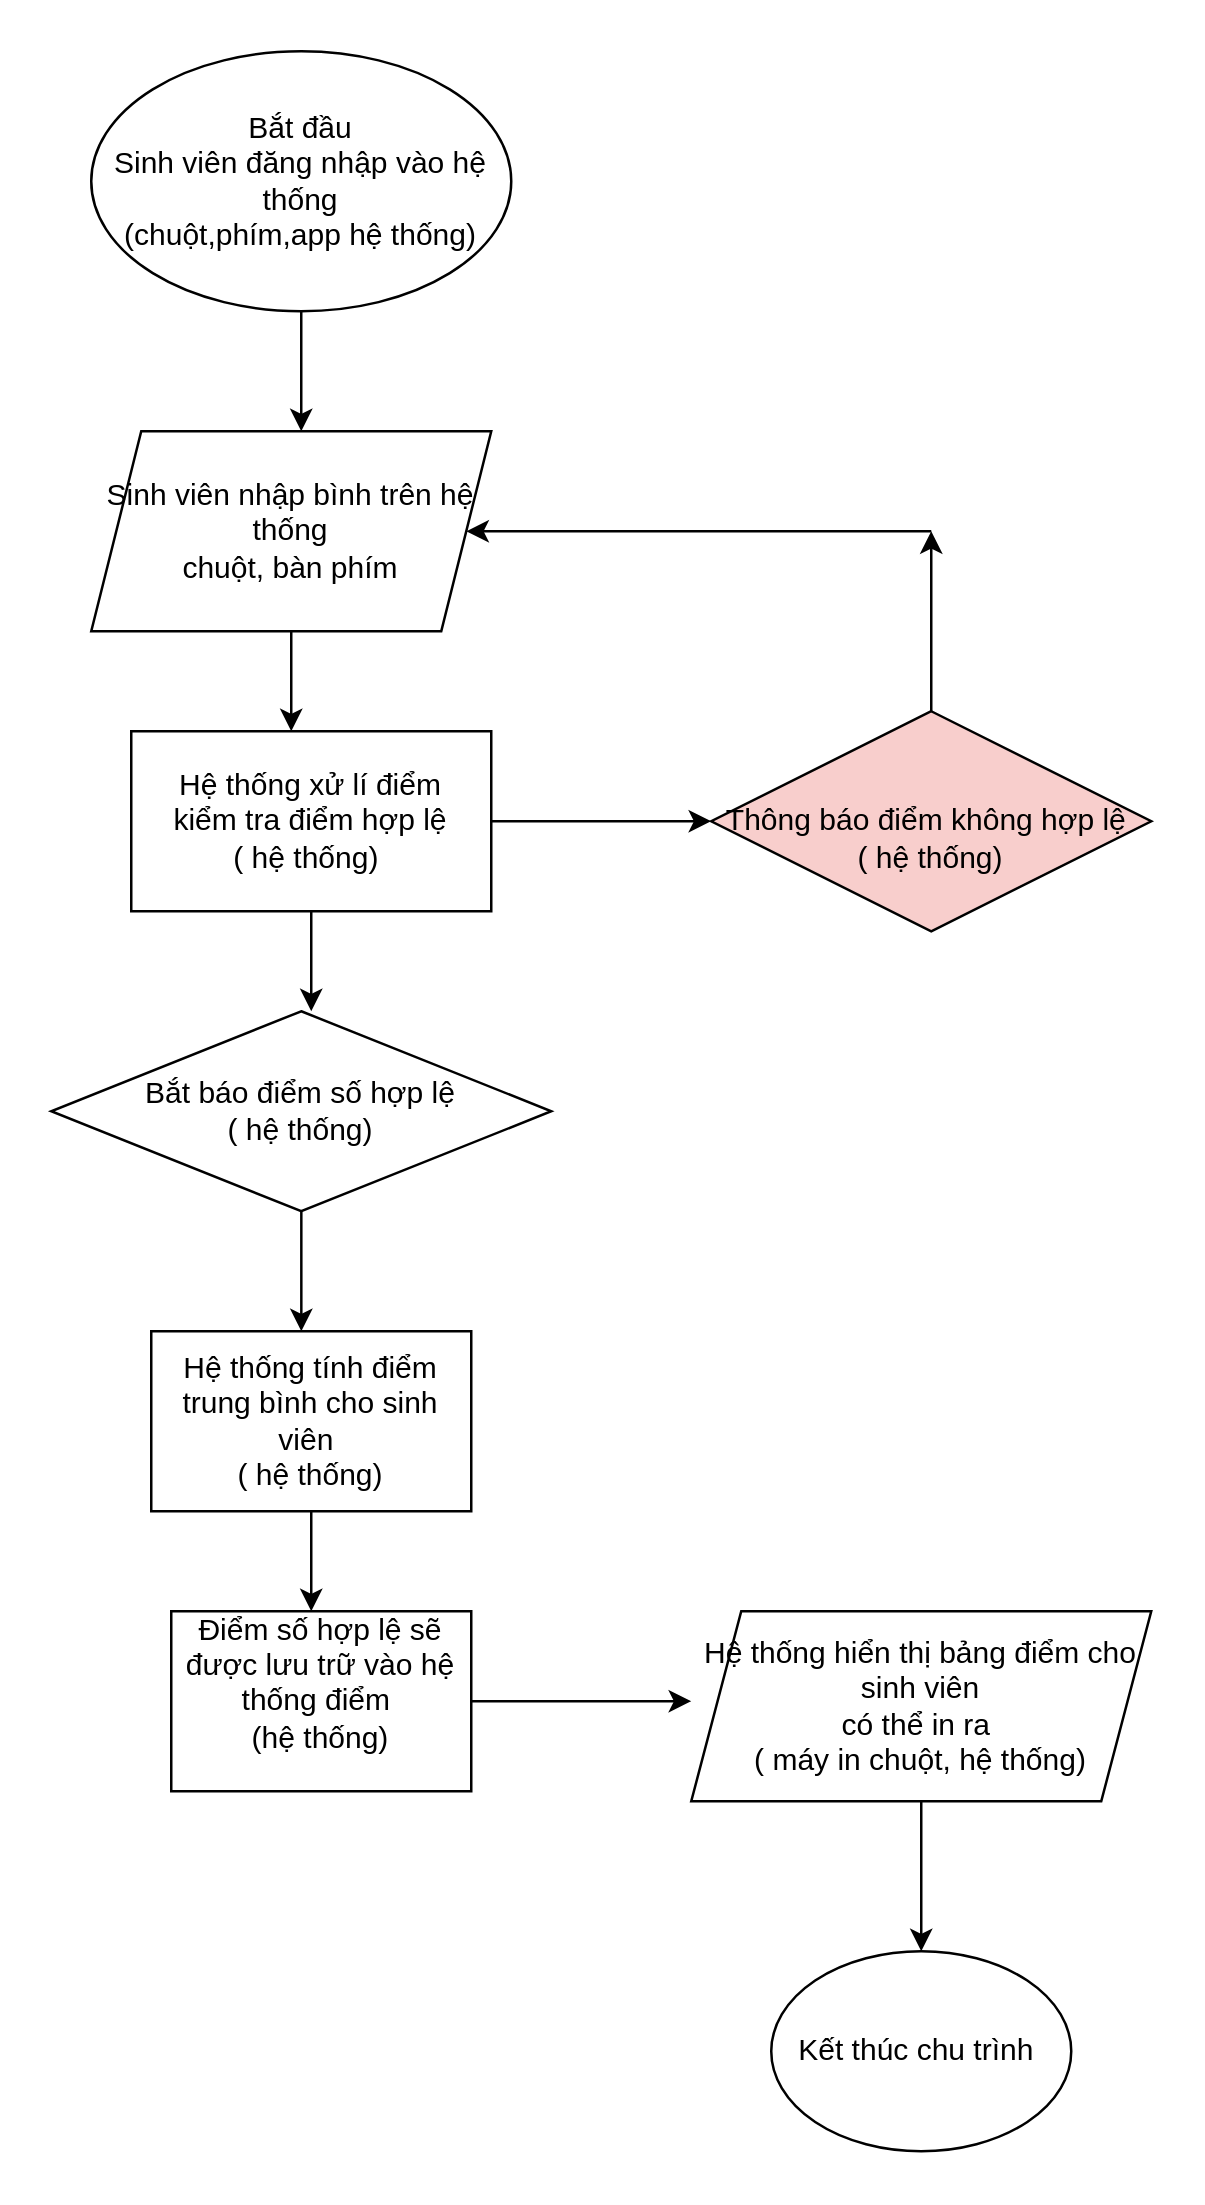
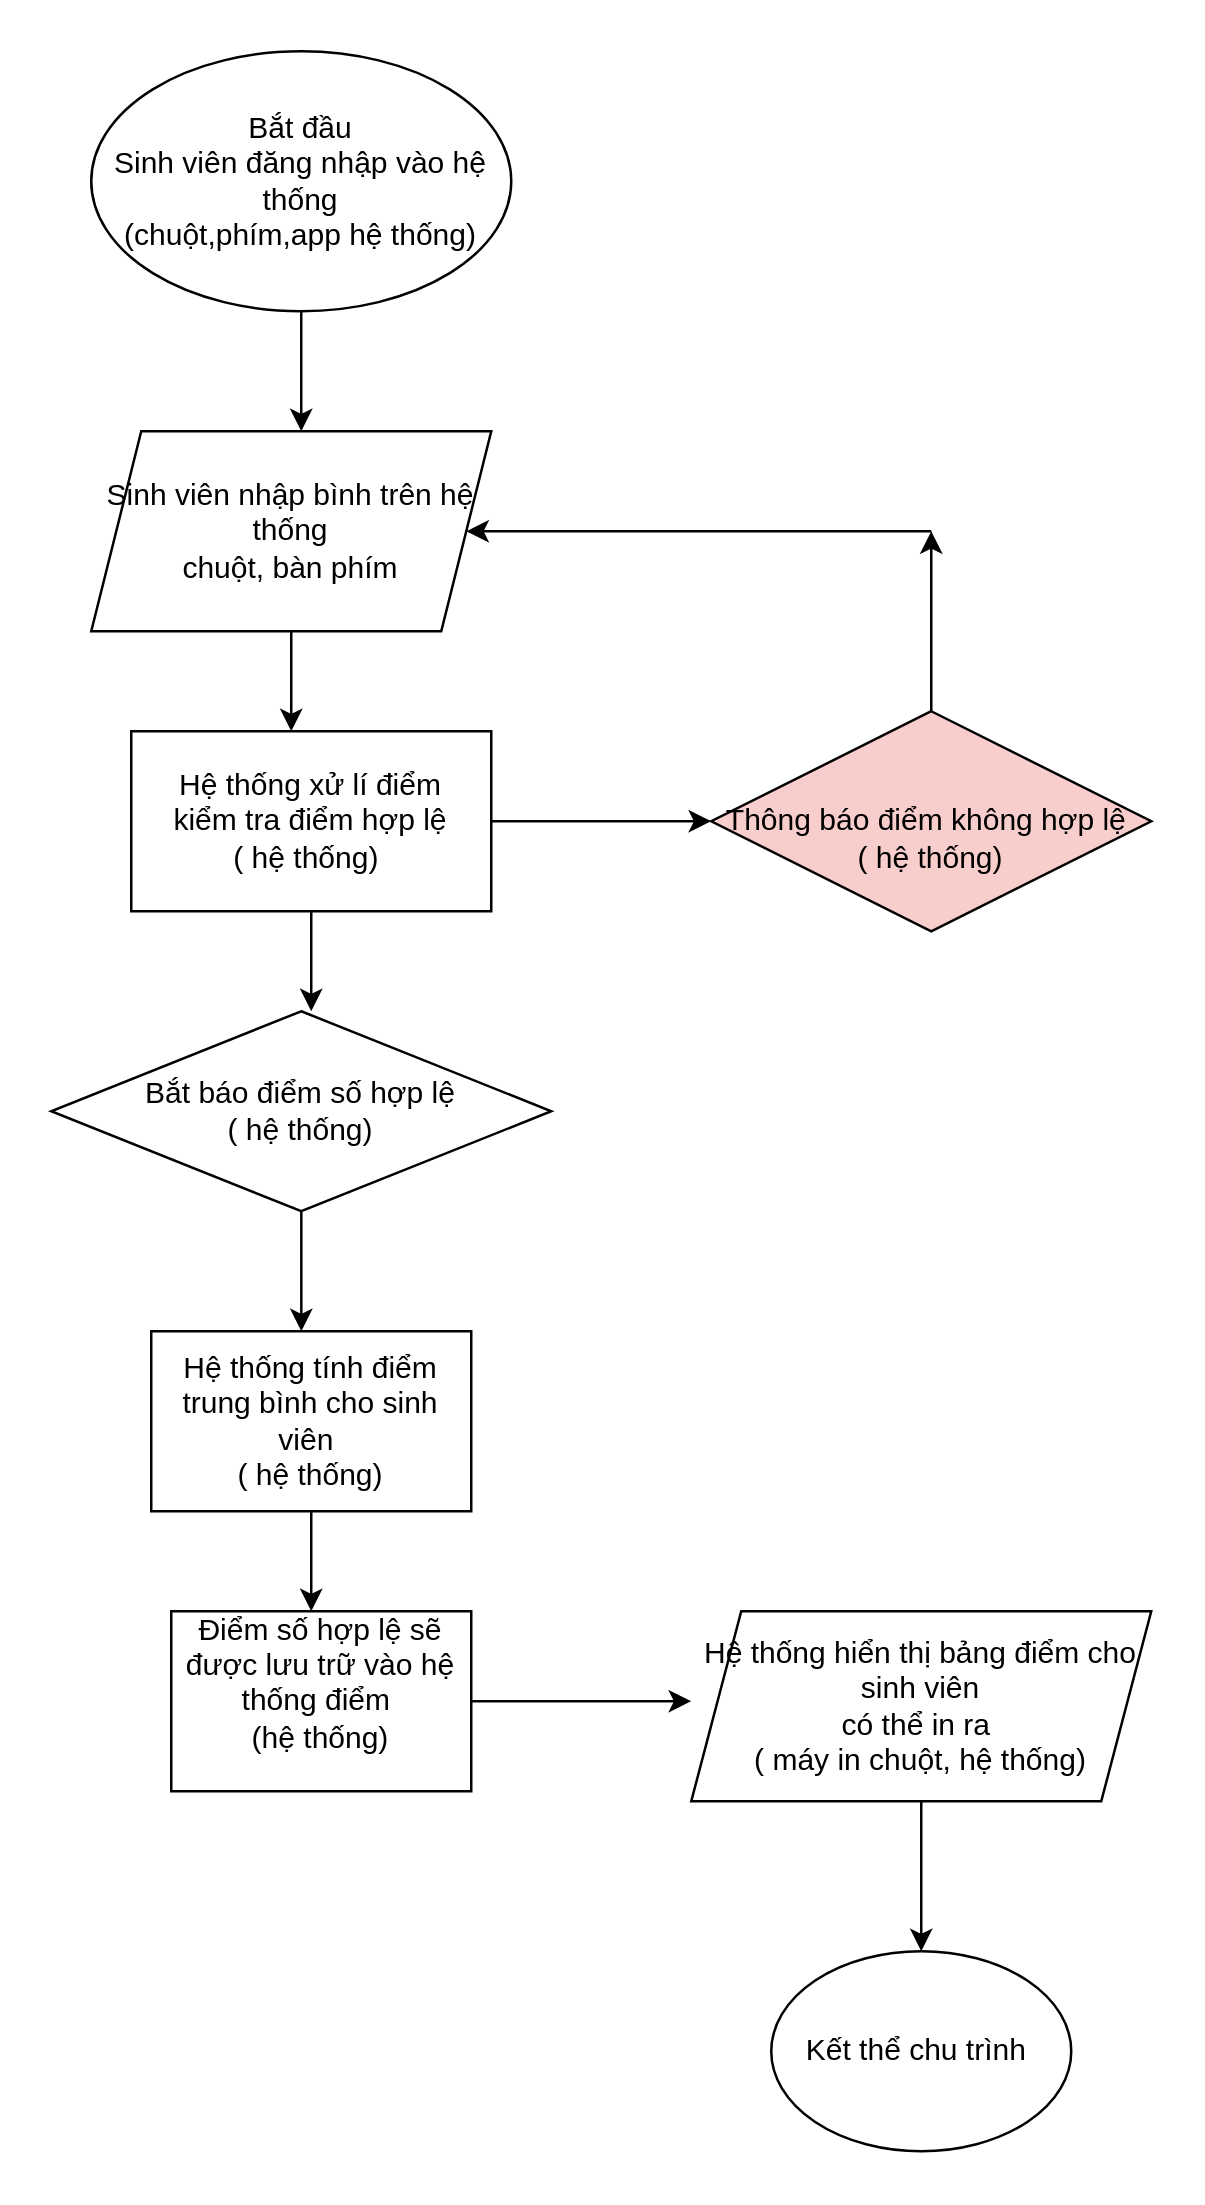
  <mxCell id="0" />
  <mxCell id="1" parent="0" />
  <mxCell id="2" style="edgeStyle=orthogonalEdgeStyle;rounded=0;orthogonalLoop=1;jettySize=auto;html=1;" edge="1" parent="1" source="3"><mxGeometry relative="1" as="geometry"><mxPoint x="120" y="172" as="targetPoint" /></mxGeometry></mxCell>
  <mxCell id="3" value="Bắt đầu&lt;br&gt;Sinh viên đăng nhập vào hệ thống&lt;br&gt;(chuột,phím,app hệ thống)" style="ellipse;whiteSpace=wrap;html=1;" vertex="1" parent="1"><mxGeometry x="36" y="20" width="168" height="104" as="geometry" /></mxCell>
  <mxCell id="4" style="edgeStyle=orthogonalEdgeStyle;rounded=0;orthogonalLoop=1;jettySize=auto;html=1;" edge="1" parent="1" source="5"><mxGeometry relative="1" as="geometry"><mxPoint x="116" y="292" as="targetPoint" /></mxGeometry></mxCell>
  <mxCell id="5" value="Sinh viên nhập bình trên hệ thống&lt;div&gt;chuột, bàn phím&lt;/div&gt;" style="shape=parallelogram;perimeter=parallelogramPerimeter;whiteSpace=wrap;html=1;fixedSize=1;" vertex="1" parent="1"><mxGeometry x="36" y="172" width="160" height="80" as="geometry" /></mxCell>
  <mxCell id="6" style="edgeStyle=orthogonalEdgeStyle;rounded=0;orthogonalLoop=1;jettySize=auto;html=1;" edge="1" parent="1" source="8" target="11"><mxGeometry relative="1" as="geometry"><mxPoint x="268" y="328" as="targetPoint" /></mxGeometry></mxCell>
  <mxCell id="7" style="edgeStyle=orthogonalEdgeStyle;rounded=0;orthogonalLoop=1;jettySize=auto;html=1;" edge="1" parent="1" source="8"><mxGeometry relative="1" as="geometry"><mxPoint x="124" y="404" as="targetPoint" /></mxGeometry></mxCell>
  <mxCell id="8" value="Hệ thống xử lí điểm&lt;br&gt;kiểm tra điểm hợp lệ&lt;br&gt;( hệ thống)&amp;nbsp;" style="rounded=0;whiteSpace=wrap;html=1;" vertex="1" parent="1"><mxGeometry x="52" y="292" width="144" height="72" as="geometry" /></mxCell>
  <mxCell id="9" value="" style="endArrow=classic;html=1;rounded=0;" edge="1" parent="1" target="5"><mxGeometry width="50" height="50" relative="1" as="geometry"><mxPoint x="372" y="212" as="sourcePoint" /><mxPoint x="196" y="182" as="targetPoint" /></mxGeometry></mxCell>
  <mxCell id="10" style="rounded=0;orthogonalLoop=1;jettySize=auto;html=1;" edge="1" parent="1" source="11"><mxGeometry relative="1" as="geometry"><mxPoint x="372" y="212" as="targetPoint" /><Array as="points" /></mxGeometry></mxCell>
  <mxCell id="11" value="&lt;br&gt;&lt;div&gt;Thông báo điểm không hợp lệ&amp;nbsp;&lt;/div&gt;&lt;div&gt;( hệ thống)&lt;/div&gt;" style="rhombus;whiteSpace=wrap;html=1;fillColor=#f8cecc;" vertex="1" parent="1"><mxGeometry x="284" y="284" width="176" height="88" as="geometry" /></mxCell>
  <mxCell id="12" style="edgeStyle=orthogonalEdgeStyle;rounded=0;orthogonalLoop=1;jettySize=auto;html=1;" edge="1" parent="1" source="13"><mxGeometry relative="1" as="geometry"><mxPoint x="124" y="644" as="targetPoint" /></mxGeometry></mxCell>
  <mxCell id="13" value="Hệ thống tính điểm trung bình cho sinh viên&amp;nbsp;&lt;br&gt;( hệ thống)" style="rounded=0;whiteSpace=wrap;html=1;" vertex="1" parent="1"><mxGeometry x="60" y="532" width="128" height="72" as="geometry" /></mxCell>
  <mxCell id="14" value="Bắt báo điểm số hợp lệ&lt;br&gt;( hệ thống)" style="rhombus;whiteSpace=wrap;html=1;" vertex="1" parent="1"><mxGeometry x="20" y="404" width="200" height="80" as="geometry" /></mxCell>
  <mxCell id="15" style="edgeStyle=orthogonalEdgeStyle;rounded=0;orthogonalLoop=1;jettySize=auto;html=1;entryX=0.469;entryY=0;entryDx=0;entryDy=0;entryPerimeter=0;" edge="1" parent="1" source="14" target="13"><mxGeometry relative="1" as="geometry" /></mxCell>
  <mxCell id="16" style="edgeStyle=orthogonalEdgeStyle;rounded=0;orthogonalLoop=1;jettySize=auto;html=1;" edge="1" parent="1" source="17"><mxGeometry relative="1" as="geometry"><mxPoint x="276" y="680" as="targetPoint" /></mxGeometry></mxCell>
  <mxCell id="17" value="Điểm số hợp lệ sẽ được lưu trữ vào hệ thống điểm&amp;nbsp;&lt;br&gt;(hệ thống)&lt;br&gt;&lt;div&gt;&lt;br&gt;&lt;/div&gt;" style="rounded=0;whiteSpace=wrap;html=1;" vertex="1" parent="1"><mxGeometry x="68" y="644" width="120" height="72" as="geometry" /></mxCell>
  <mxCell id="18" style="edgeStyle=orthogonalEdgeStyle;rounded=0;orthogonalLoop=1;jettySize=auto;html=1;" edge="1" parent="1" source="19"><mxGeometry relative="1" as="geometry"><mxPoint x="368" y="780" as="targetPoint" /></mxGeometry></mxCell>
  <mxCell id="19" value="Hệ thống hiển thị bảng điểm cho sinh viên&lt;br&gt;có thể in ra&amp;nbsp;&lt;br&gt;( máy in chuột, hệ thống)" style="shape=parallelogram;perimeter=parallelogramPerimeter;whiteSpace=wrap;html=1;fixedSize=1;" vertex="1" parent="1"><mxGeometry x="276" y="644" width="184" height="76" as="geometry" /></mxCell>
- <mxCell id="20" value="Kết thúc chu trình&amp;nbsp;" style="ellipse;whiteSpace=wrap;html=1;" vertex="1" parent="1"><mxGeometry x="308" y="780" width="120" height="80" as="geometry" /></mxCell>
+ <mxCell id="20" value="Kết thể chu trình&amp;nbsp;" style="ellipse;whiteSpace=wrap;html=1;" vertex="1" parent="1"><mxGeometry x="308" y="780" width="120" height="80" as="geometry" /></mxCell>
